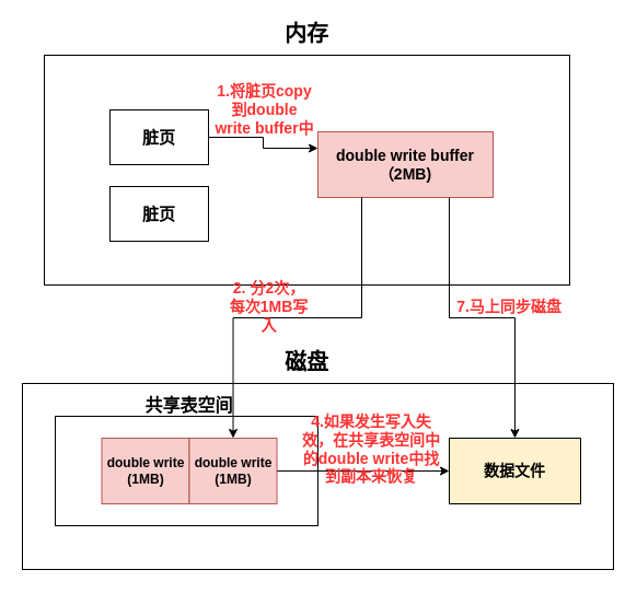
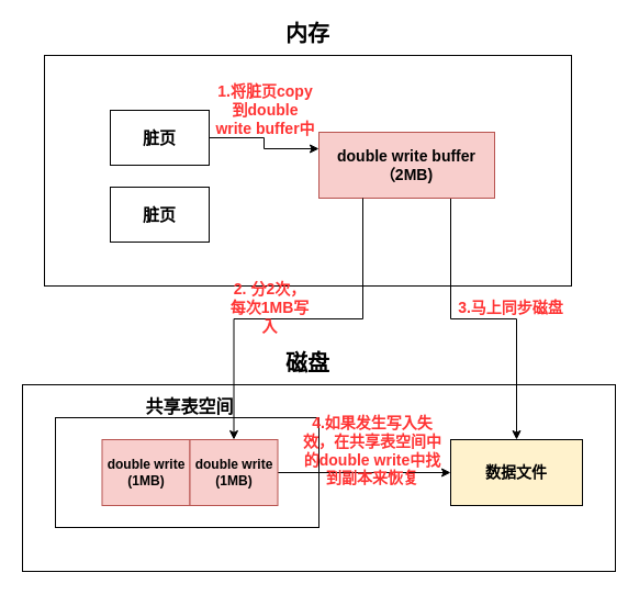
  <mxCell id="0" />
  <mxCell id="1" parent="0" />
  <mxCell id="2" value="" style="rounded=0;whiteSpace=wrap;html=1;" parent="1" vertex="1"><mxGeometry x="40" y="50" width="480" height="210" as="geometry" /></mxCell>
  <mxCell id="3" value="&lt;b&gt;&lt;font style=&quot;font-size: 20px&quot;&gt;内存&lt;/font&gt;&lt;/b&gt;" style="text;html=1;strokeColor=none;fillColor=none;align=center;verticalAlign=middle;whiteSpace=wrap;rounded=0;" parent="1" vertex="1"><mxGeometry x="225" y="20" width="110" height="20" as="geometry" /></mxCell>
  <mxCell id="4" value="" style="rounded=0;whiteSpace=wrap;html=1;" parent="1" vertex="1"><mxGeometry x="20" y="350" width="540" height="170" as="geometry" /></mxCell>
  <mxCell id="5" value="&lt;b&gt;&lt;font style=&quot;font-size: 20px&quot;&gt;磁盘&lt;/font&gt;&lt;/b&gt;" style="text;html=1;strokeColor=none;fillColor=none;align=center;verticalAlign=middle;whiteSpace=wrap;rounded=0;" parent="1" vertex="1"><mxGeometry x="225" y="320" width="110" height="20" as="geometry" /></mxCell>
  <mxCell id="6" style="edgeStyle=orthogonalEdgeStyle;rounded=0;orthogonalLoop=1;jettySize=auto;html=1;exitX=1;exitY=0.5;exitDx=0;exitDy=0;entryX=0;entryY=0.25;entryDx=0;entryDy=0;" parent="1" source="7" target="10" edge="1"><mxGeometry relative="1" as="geometry" /></mxCell>
  <mxCell id="7" value="&lt;b&gt;&lt;font style=&quot;font-size: 15px&quot;&gt;脏页&lt;/font&gt;&lt;/b&gt;" style="rounded=0;whiteSpace=wrap;html=1;" parent="1" vertex="1"><mxGeometry x="100" y="100" width="90" height="50" as="geometry" /></mxCell>
  <mxCell id="8" value="&lt;b&gt;&lt;font style=&quot;font-size: 15px&quot;&gt;脏页&lt;/font&gt;&lt;/b&gt;" style="rounded=0;whiteSpace=wrap;html=1;" parent="1" vertex="1"><mxGeometry x="100" y="170" width="90" height="50" as="geometry" /></mxCell>
  <mxCell id="9" style="edgeStyle=orthogonalEdgeStyle;rounded=0;orthogonalLoop=1;jettySize=auto;html=1;exitX=0.75;exitY=1;exitDx=0;exitDy=0;" parent="1" source="10" target="16" edge="1"><mxGeometry relative="1" as="geometry" /></mxCell>
  <mxCell id="10" value="&lt;b&gt;&lt;font style=&quot;font-size: 14px&quot;&gt;double write buffer&lt;br&gt;（2MB)&lt;br&gt;&lt;/font&gt;&lt;/b&gt;" style="rounded=0;whiteSpace=wrap;html=1;fillColor=#f8cecc;strokeColor=#b85450;" parent="1" vertex="1"><mxGeometry x="290" y="120" width="160" height="60" as="geometry" /></mxCell>
  <mxCell id="11" value="" style="rounded=0;whiteSpace=wrap;html=1;" parent="1" vertex="1"><mxGeometry x="50" y="380" width="240" height="100" as="geometry" /></mxCell>
  <mxCell id="12" value="&lt;b&gt;&lt;font style=&quot;font-size: 16px&quot;&gt;共享表空间&lt;/font&gt;&lt;/b&gt;" style="text;html=1;strokeColor=none;fillColor=none;align=center;verticalAlign=middle;whiteSpace=wrap;rounded=0;" parent="1" vertex="1"><mxGeometry x="100" y="360" width="145" height="20" as="geometry" /></mxCell>
  <mxCell id="13" value="&lt;b&gt;double write&lt;br&gt;(1MB)&lt;/b&gt;" style="rounded=0;whiteSpace=wrap;html=1;fillColor=#f8cecc;strokeColor=#b85450;" parent="1" vertex="1"><mxGeometry x="92.5" y="400" width="80" height="60" as="geometry" /></mxCell>
  <mxCell id="14" style="edgeStyle=orthogonalEdgeStyle;rounded=0;orthogonalLoop=1;jettySize=auto;html=1;exitX=1;exitY=0.5;exitDx=0;exitDy=0;" parent="1" source="15" target="16" edge="1"><mxGeometry relative="1" as="geometry" /></mxCell>
  <mxCell id="15" value="&lt;b&gt;double write&lt;br&gt;(1MB)&lt;/b&gt;" style="rounded=0;whiteSpace=wrap;html=1;fillColor=#f8cecc;strokeColor=#b85450;" parent="1" vertex="1"><mxGeometry x="172.5" y="400" width="80" height="60" as="geometry" /></mxCell>
  <mxCell id="16" value="&lt;b&gt;&lt;font style=&quot;font-size: 14px&quot;&gt;数据文件&lt;/font&gt;&lt;/b&gt;" style="rounded=0;whiteSpace=wrap;html=1;fillColor=#fff2cc;" parent="1" vertex="1"><mxGeometry x="410" y="400" width="120" height="60" as="geometry" /></mxCell>
  <mxCell id="17" value="&lt;b&gt;&lt;font color=&quot;#ff3333&quot; style=&quot;font-size: 14px&quot;&gt;1.将脏页copy到double write buffer中&lt;/font&gt;&lt;/b&gt;" style="text;html=1;strokeColor=none;fillColor=none;align=center;verticalAlign=middle;whiteSpace=wrap;rounded=0;" parent="1" vertex="1"><mxGeometry x="193" y="90" width="97" height="20" as="geometry" /></mxCell>
  <mxCell id="18" style="edgeStyle=orthogonalEdgeStyle;rounded=0;orthogonalLoop=1;jettySize=auto;html=1;exitX=0.25;exitY=1;exitDx=0;exitDy=0;entryX=0.5;entryY=0;entryDx=0;entryDy=0;" parent="1" source="10" target="15" edge="1"><mxGeometry relative="1" as="geometry" /></mxCell>
  <mxCell id="19" value="&lt;b&gt;&lt;font color=&quot;#ff3333&quot; style=&quot;font-size: 14px&quot;&gt;2. 分2次，每次1MB写入&lt;/font&gt;&lt;/b&gt;" style="text;html=1;strokeColor=none;fillColor=none;align=center;verticalAlign=middle;whiteSpace=wrap;rounded=0;" parent="1" vertex="1"><mxGeometry x="207" y="270" width="77" height="20" as="geometry" /></mxCell>
- <mxCell id="20" value="&lt;b&gt;&lt;font style=&quot;font-size: 14px&quot; color=&quot;#ff3333&quot;&gt;7.马上同步磁盘&lt;/font&gt;&lt;/b&gt;" style="text;html=1;strokeColor=none;fillColor=none;align=center;verticalAlign=middle;whiteSpace=wrap;rounded=0;" parent="1" vertex="1"><mxGeometry x="410" y="270" width="110" height="20" as="geometry" /></mxCell>
+ <mxCell id="20" value="&lt;b&gt;&lt;font style=&quot;font-size: 14px&quot; color=&quot;#ff3333&quot;&gt;3.马上同步磁盘&lt;/font&gt;&lt;/b&gt;" style="text;html=1;strokeColor=none;fillColor=none;align=center;verticalAlign=middle;whiteSpace=wrap;rounded=0;" parent="1" vertex="1"><mxGeometry x="410" y="270" width="110" height="20" as="geometry" /></mxCell>
  <mxCell id="21" value="&lt;b&gt;&lt;font style=&quot;font-size: 14px&quot; color=&quot;#ff3333&quot;&gt;4.如果发生写入失效，在共享表空间中的double write中找到副本来恢复&lt;/font&gt;&lt;/b&gt;" style="text;html=1;strokeColor=none;fillColor=none;align=center;verticalAlign=middle;whiteSpace=wrap;rounded=0;" parent="1" vertex="1"><mxGeometry x="274" y="400" width="130" height="20" as="geometry" /></mxCell>
